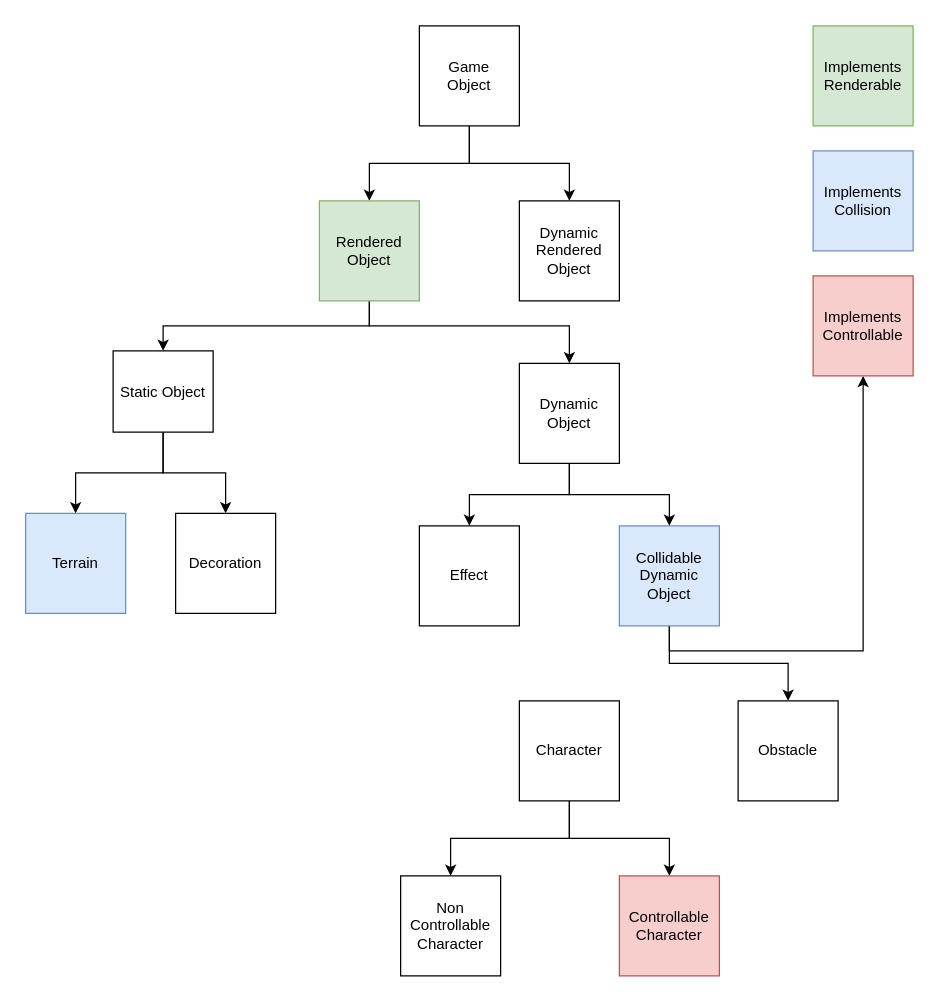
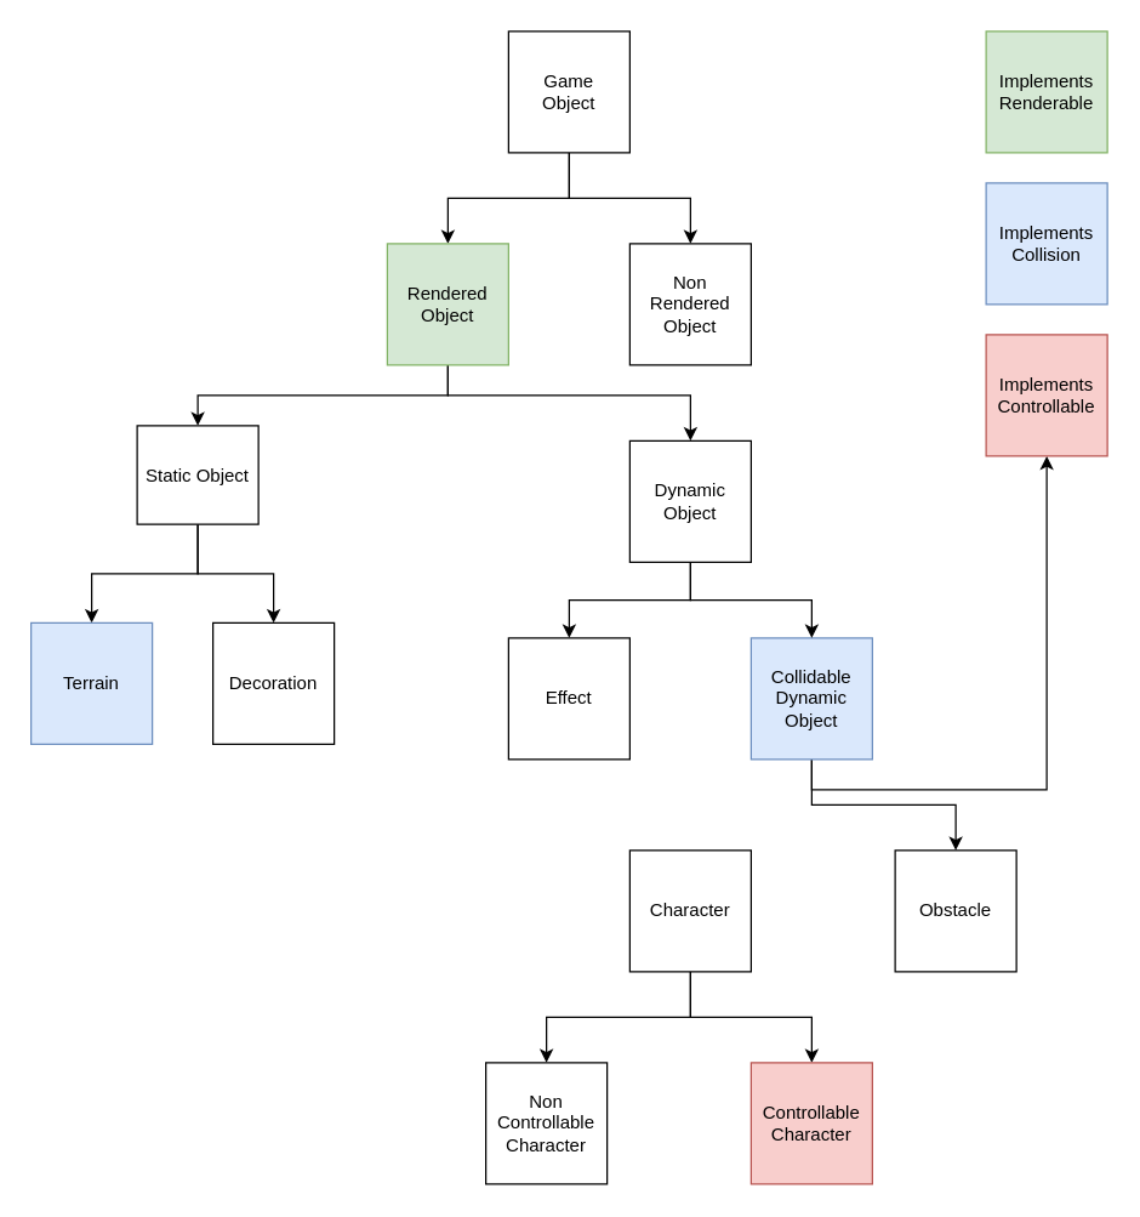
  <mxCell id="0" />
  <mxCell id="1" parent="0" />
  <mxCell id="2" style="edgeStyle=orthogonalEdgeStyle;rounded=0;orthogonalLoop=1;jettySize=auto;html=1;exitX=0.5;exitY=1;exitDx=0;exitDy=0;entryX=0.5;entryY=0;entryDx=0;entryDy=0;" edge="1" parent="1" source="4" target="7"><mxGeometry relative="1" as="geometry" /></mxCell>
  <mxCell id="3" style="edgeStyle=orthogonalEdgeStyle;rounded=0;orthogonalLoop=1;jettySize=auto;html=1;exitX=0.5;exitY=1;exitDx=0;exitDy=0;entryX=0.5;entryY=0;entryDx=0;entryDy=0;" edge="1" parent="1" source="4" target="8"><mxGeometry relative="1" as="geometry" /></mxCell>
  <mxCell id="4" value="Game&lt;br&gt;Object" style="whiteSpace=wrap;html=1;aspect=fixed;" vertex="1" parent="1"><mxGeometry x="335" y="20" width="80" height="80" as="geometry" /></mxCell>
  <mxCell id="5" style="edgeStyle=orthogonalEdgeStyle;rounded=0;orthogonalLoop=1;jettySize=auto;html=1;exitX=0.5;exitY=1;exitDx=0;exitDy=0;entryX=0.5;entryY=0;entryDx=0;entryDy=0;" edge="1" parent="1" source="7" target="20"><mxGeometry relative="1" as="geometry" /></mxCell>
  <mxCell id="6" style="edgeStyle=orthogonalEdgeStyle;rounded=0;orthogonalLoop=1;jettySize=auto;html=1;entryX=0.5;entryY=0;entryDx=0;entryDy=0;" edge="1" parent="1" source="7" target="23"><mxGeometry relative="1" as="geometry"><Array as="points"><mxPoint x="295" y="260" /><mxPoint x="455" y="260" /></Array></mxGeometry></mxCell>
  <mxCell id="7" value="Rendered&lt;br&gt;Object" style="whiteSpace=wrap;html=1;aspect=fixed;fillColor=#d5e8d4;strokeColor=#82b366;" vertex="1" parent="1"><mxGeometry x="255" y="160" width="80" height="80" as="geometry" /></mxCell>
- <mxCell id="8" value="Dynamic Rendered Object" style="whiteSpace=wrap;html=1;aspect=fixed;" vertex="1" parent="1"><mxGeometry x="415" y="160" width="80" height="80" as="geometry" /></mxCell>
+ <mxCell id="8" value="Non Rendered Object" style="whiteSpace=wrap;html=1;aspect=fixed;" vertex="1" parent="1"><mxGeometry x="415" y="160" width="80" height="80" as="geometry" /></mxCell>
  <mxCell id="9" style="edgeStyle=orthogonalEdgeStyle;rounded=0;orthogonalLoop=1;jettySize=auto;html=1;exitX=0.5;exitY=1;exitDx=0;exitDy=0;entryX=0.5;entryY=0;entryDx=0;entryDy=0;" edge="1" parent="1" source="28" target="16"><mxGeometry relative="1" as="geometry" /></mxCell>
  <mxCell id="10" style="edgeStyle=orthogonalEdgeStyle;rounded=0;orthogonalLoop=1;jettySize=auto;html=1;exitX=0.5;exitY=1;exitDx=0;exitDy=0;entryX=0.5;entryY=0;entryDx=0;entryDy=0;" edge="1" parent="1" source="12" target="24"><mxGeometry relative="1" as="geometry" /></mxCell>
  <mxCell id="11" style="edgeStyle=orthogonalEdgeStyle;rounded=0;orthogonalLoop=1;jettySize=auto;html=1;exitX=0.5;exitY=1;exitDx=0;exitDy=0;" edge="1" parent="1" source="12" target="17"><mxGeometry relative="1" as="geometry" /></mxCell>
  <mxCell id="12" value="Collidable Dynamic Object" style="whiteSpace=wrap;html=1;aspect=fixed;fillColor=#dae8fc;strokeColor=#6c8ebf;" vertex="1" parent="1"><mxGeometry x="495" y="420" width="80" height="80" as="geometry" /></mxCell>
  <mxCell id="13" value="Decoration" style="whiteSpace=wrap;html=1;aspect=fixed;" vertex="1" parent="1"><mxGeometry x="140" y="410" width="80" height="80" as="geometry" /></mxCell>
  <mxCell id="14" value="Implements Renderable" style="whiteSpace=wrap;html=1;aspect=fixed;fillColor=#d5e8d4;strokeColor=#82b366;" vertex="1" parent="1"><mxGeometry x="650" y="20" width="80" height="80" as="geometry" /></mxCell>
  <mxCell id="15" value="Implements Collision" style="whiteSpace=wrap;html=1;aspect=fixed;fillColor=#dae8fc;strokeColor=#6c8ebf;" vertex="1" parent="1"><mxGeometry x="650" y="120" width="80" height="80" as="geometry" /></mxCell>
  <mxCell id="16" value="Controllable Character" style="whiteSpace=wrap;html=1;aspect=fixed;fillColor=#f8cecc;strokeColor=#b85450;" vertex="1" parent="1"><mxGeometry x="495" y="700" width="80" height="80" as="geometry" /></mxCell>
  <mxCell id="17" value="Implements Controllable" style="whiteSpace=wrap;html=1;aspect=fixed;fillColor=#f8cecc;strokeColor=#b85450;" vertex="1" parent="1"><mxGeometry x="650" y="220" width="80" height="80" as="geometry" /></mxCell>
  <mxCell id="18" style="edgeStyle=orthogonalEdgeStyle;rounded=0;orthogonalLoop=1;jettySize=auto;html=1;exitX=0.5;exitY=1;exitDx=0;exitDy=0;entryX=0.5;entryY=0;entryDx=0;entryDy=0;" edge="1" parent="1" source="20" target="13"><mxGeometry relative="1" as="geometry" /></mxCell>
  <mxCell id="19" style="edgeStyle=orthogonalEdgeStyle;rounded=0;orthogonalLoop=1;jettySize=auto;html=1;exitX=0.5;exitY=1;exitDx=0;exitDy=0;entryX=0.5;entryY=0;entryDx=0;entryDy=0;" edge="1" parent="1" source="20" target="26"><mxGeometry relative="1" as="geometry" /></mxCell>
  <mxCell id="20" value="Static Object" style="whiteSpace=wrap;html=1;aspect=fixed;" vertex="1" parent="1"><mxGeometry x="90" y="280" width="80" height="65" as="geometry" /></mxCell>
  <mxCell id="21" style="edgeStyle=orthogonalEdgeStyle;rounded=0;orthogonalLoop=1;jettySize=auto;html=1;entryX=0.5;entryY=0;entryDx=0;entryDy=0;" edge="1" parent="1" source="23" target="12"><mxGeometry relative="1" as="geometry" /></mxCell>
  <mxCell id="22" style="edgeStyle=orthogonalEdgeStyle;rounded=0;orthogonalLoop=1;jettySize=auto;html=1;entryX=0.5;entryY=0;entryDx=0;entryDy=0;" edge="1" parent="1" source="23" target="25"><mxGeometry relative="1" as="geometry" /></mxCell>
  <mxCell id="23" value="Dynamic Object" style="whiteSpace=wrap;html=1;aspect=fixed;" vertex="1" parent="1"><mxGeometry x="415" y="290" width="80" height="80" as="geometry" /></mxCell>
  <mxCell id="24" value="Obstacle" style="whiteSpace=wrap;html=1;aspect=fixed;" vertex="1" parent="1"><mxGeometry x="590" y="560" width="80" height="80" as="geometry" /></mxCell>
  <mxCell id="25" value="Effect" style="whiteSpace=wrap;html=1;aspect=fixed;" vertex="1" parent="1"><mxGeometry x="335" y="420" width="80" height="80" as="geometry" /></mxCell>
  <mxCell id="26" value="Terrain" style="whiteSpace=wrap;html=1;aspect=fixed;fillColor=#dae8fc;strokeColor=#6c8ebf;" vertex="1" parent="1"><mxGeometry x="20" y="410" width="80" height="80" as="geometry" /></mxCell>
  <mxCell id="27" style="edgeStyle=orthogonalEdgeStyle;rounded=0;orthogonalLoop=1;jettySize=auto;html=1;exitX=0.5;exitY=1;exitDx=0;exitDy=0;entryX=0.5;entryY=0;entryDx=0;entryDy=0;" edge="1" parent="1" source="28" target="29"><mxGeometry relative="1" as="geometry" /></mxCell>
  <mxCell id="28" value="Character" style="whiteSpace=wrap;html=1;aspect=fixed;" vertex="1" parent="1"><mxGeometry x="415" y="560" width="80" height="80" as="geometry" /></mxCell>
  <mxCell id="29" value="Non Controllable Character" style="whiteSpace=wrap;html=1;aspect=fixed;" vertex="1" parent="1"><mxGeometry x="320" y="700" width="80" height="80" as="geometry" /></mxCell>
